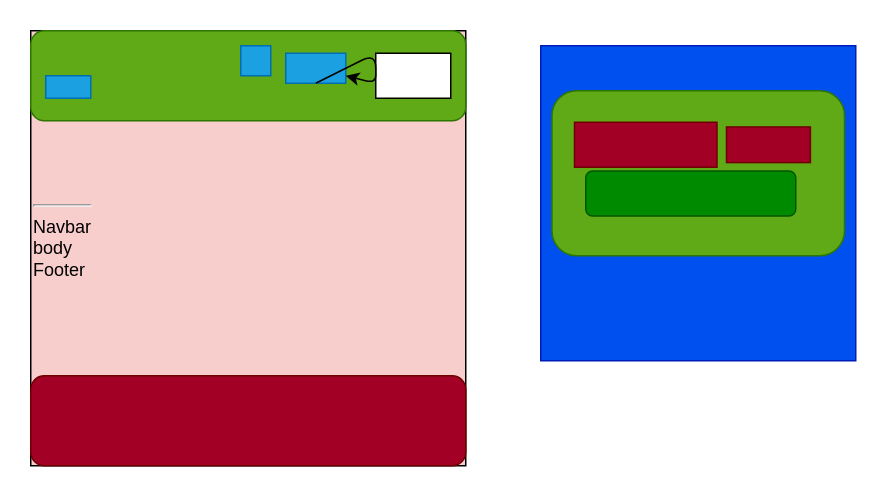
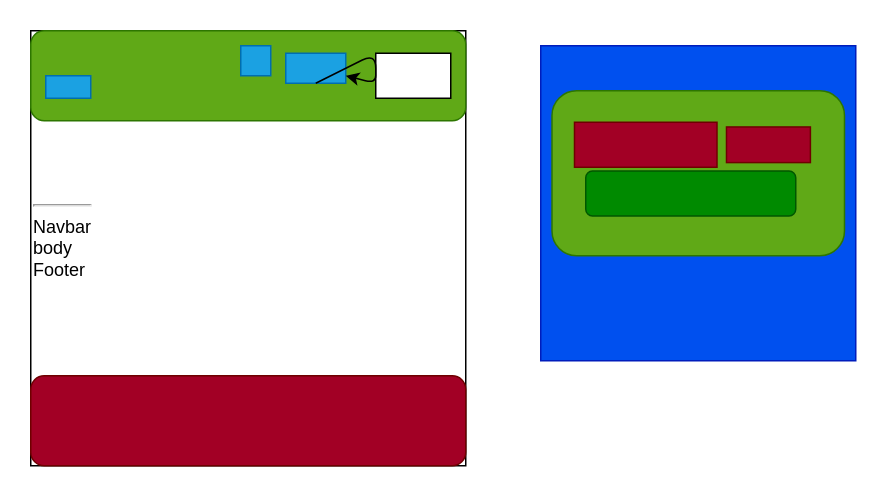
  <mxCell id="0" />
  <mxCell id="1" parent="0" />
  <mxCell id="2" value="" style="group" vertex="1" connectable="0" parent="1"><mxGeometry x="20" y="20" width="290" height="290" as="geometry" /></mxCell>
- <mxCell id="3" value="&lt;hr id=&quot;null&quot;&gt;Navbar&lt;br&gt;body&lt;br&gt;Footer&lt;br&gt;&lt;br&gt;" style="whiteSpace=wrap;html=1;aspect=fixed;fontFamily=Helvetica;align=left;fillColor=#f8cecc;" parent="2" vertex="1"><mxGeometry width="290" height="290" as="geometry" /></mxCell>
+ <mxCell id="3" value="&lt;hr id=&quot;null&quot;&gt;Navbar&lt;br&gt;body&lt;br&gt;Footer&lt;br&gt;&lt;br&gt;" style="whiteSpace=wrap;html=1;aspect=fixed;fontFamily=Helvetica;align=left;" parent="2" vertex="1"><mxGeometry width="290" height="290" as="geometry" /></mxCell>
  <mxCell id="4" value="" style="rounded=1;whiteSpace=wrap;html=1;fontFamily=Helvetica;fillColor=#60a917;fontColor=#ffffff;strokeColor=#2D7600;" parent="2" vertex="1"><mxGeometry width="290" height="60" as="geometry" /></mxCell>
  <mxCell id="5" value="" style="rounded=1;whiteSpace=wrap;html=1;fontFamily=Helvetica;fillColor=#a20025;fontColor=#ffffff;strokeColor=#6F0000;" parent="2" vertex="1"><mxGeometry y="230" width="290" height="60" as="geometry" /></mxCell>
  <mxCell id="6" value="" style="rounded=0;whiteSpace=wrap;html=1;fontFamily=Helvetica;fillColor=#1ba1e2;fontColor=#ffffff;strokeColor=#006EAF;" parent="2" vertex="1"><mxGeometry x="10" y="30" width="30" height="15" as="geometry" /></mxCell>
  <mxCell id="7" value="" style="rounded=0;whiteSpace=wrap;html=1;fontFamily=Helvetica;fillColor=#1ba1e2;fontColor=#ffffff;strokeColor=#006EAF;" parent="2" vertex="1"><mxGeometry x="140" y="10" width="20" height="20" as="geometry" /></mxCell>
  <mxCell id="8" value="" style="rounded=0;whiteSpace=wrap;html=1;fontFamily=Helvetica;fillColor=#1ba1e2;fontColor=#ffffff;strokeColor=#006EAF;" parent="2" vertex="1"><mxGeometry x="170" y="15" width="40" height="20" as="geometry" /></mxCell>
  <mxCell id="9" value="" style="rounded=0;whiteSpace=wrap;html=1;fontFamily=Helvetica;" parent="2" vertex="1"><mxGeometry x="230" y="15" width="50" height="30" as="geometry" /></mxCell>
  <mxCell id="10" style="edgeStyle=none;html=1;exitX=0.5;exitY=1;exitDx=0;exitDy=0;fontFamily=Helvetica;" parent="2" source="8" target="8" edge="1"><mxGeometry relative="1" as="geometry" /></mxCell>
  <mxCell id="11" value="" style="whiteSpace=wrap;html=1;aspect=fixed;fillColor=#0050ef;fontColor=#ffffff;strokeColor=#001DBC;" vertex="1" parent="1"><mxGeometry x="360" y="30" width="210" height="210" as="geometry" /></mxCell>
  <mxCell id="12" value="" style="rounded=1;whiteSpace=wrap;html=1;fillColor=#60a917;fontColor=#ffffff;strokeColor=#2D7600;" vertex="1" parent="1"><mxGeometry x="367.5" y="60" width="195" height="110" as="geometry" /></mxCell>
  <mxCell id="13" value="" style="rounded=0;whiteSpace=wrap;html=1;rotation=90;fillColor=#a20025;fontColor=#ffffff;strokeColor=#6F0000;" vertex="1" parent="1"><mxGeometry x="415" y="48.51" width="30" height="95" as="geometry" /></mxCell>
  <mxCell id="14" value="" style="rounded=0;whiteSpace=wrap;html=1;rotation=90;fillColor=#a20025;fontColor=#ffffff;strokeColor=#6F0000;" vertex="1" parent="1"><mxGeometry x="499.91" y="68.05" width="23.75" height="55.93" as="geometry" /></mxCell>
  <mxCell id="15" value="" style="rounded=1;whiteSpace=wrap;html=1;fillColor=#008a00;fontColor=#ffffff;strokeColor=#005700;" vertex="1" parent="1"><mxGeometry x="390" y="113.51" width="140" height="30" as="geometry" /></mxCell>
